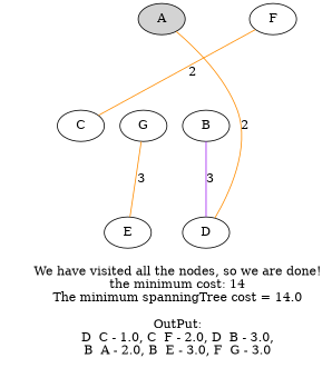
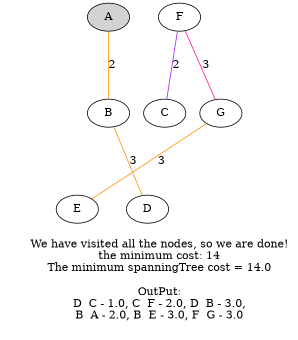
  graph {
    label="\n      We have visited all the nodes, so we are done!\n      the minimum cost: 14\n      The minimum spanningTree cost = 14.0\n\n      OutPut:\n      D  C - 1.0, C  F - 2.0, D  B - 3.0,\n      B  A - 2.0, B  E - 3.0, F  G - 3.0\n    "
    rankdir=TB
    ranksep=1
    node [fillcolor=white style=filled]
    edge [color=red]
    A [fillcolor=lightgrey]
    F
    C
    G
    B
    D
    E
    subgraph sub_1 {
      rank=same
      A
      F
    }
    subgraph sub_2 {
      rank=same
      C
      G
    }
    subgraph sub_3 {
      rank=same
      B
    }
    subgraph sub_4 {
      rank=same
      D
      E
    }
    subgraph sub_5 {
      A
      F
      C
      G
      B
      D
      E
    }
    A -- F [label=10 style=invis]
    A -- C [label=6 style=invis]
-   A -- D [color=darkorange label=2]
+   A -- B [color=darkorange label=2]
    A -- E [label=5 style=invis]
-   C -- F [color=darkorange label=2]
+   F -- G [color=deeppink label=3]
+   C -- F [color=purple label=2]
    G -- D [label=5 style=invis]
    G -- E [color=darkorange label=3]
-   B -- D [color=purple label=3]
+   B -- D [color=darkorange label=3]
    E -- D [label=4 style=invis]
  }
